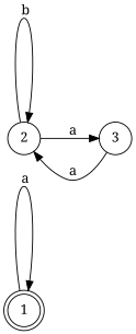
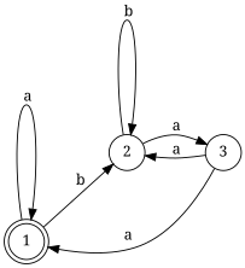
  digraph {
    fontname="Noto Serif"
    nodesep=1.5
    rankdir=LR
    ranksep=0.6
    node [fontname="Noto Serif" shape=circle]
    edge [fontname="Noto Serif" styel=bold]
    1 [shape=doublecircle width=0.4]
    2 [width=0.4]
    3 [width=0.4]
    1 -> 1 [label=" a"]
+   1 -> 2 [label=" b"]
    2 -> 2 [label=" b"]
    2 -> 3 [label=" a"]
+   3 -> 1 [label=" a"]
    3 -> 2 [label=" a"]
  }
